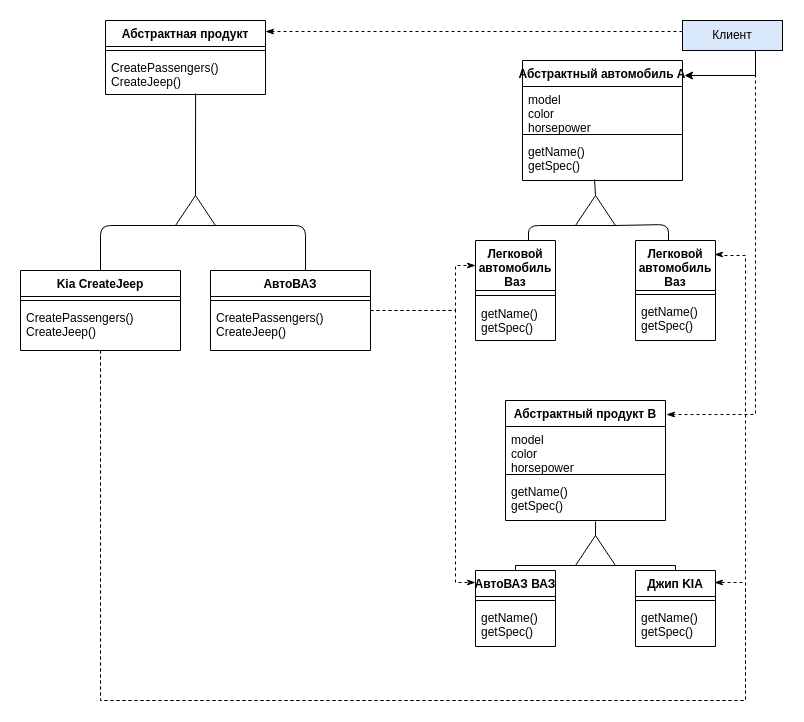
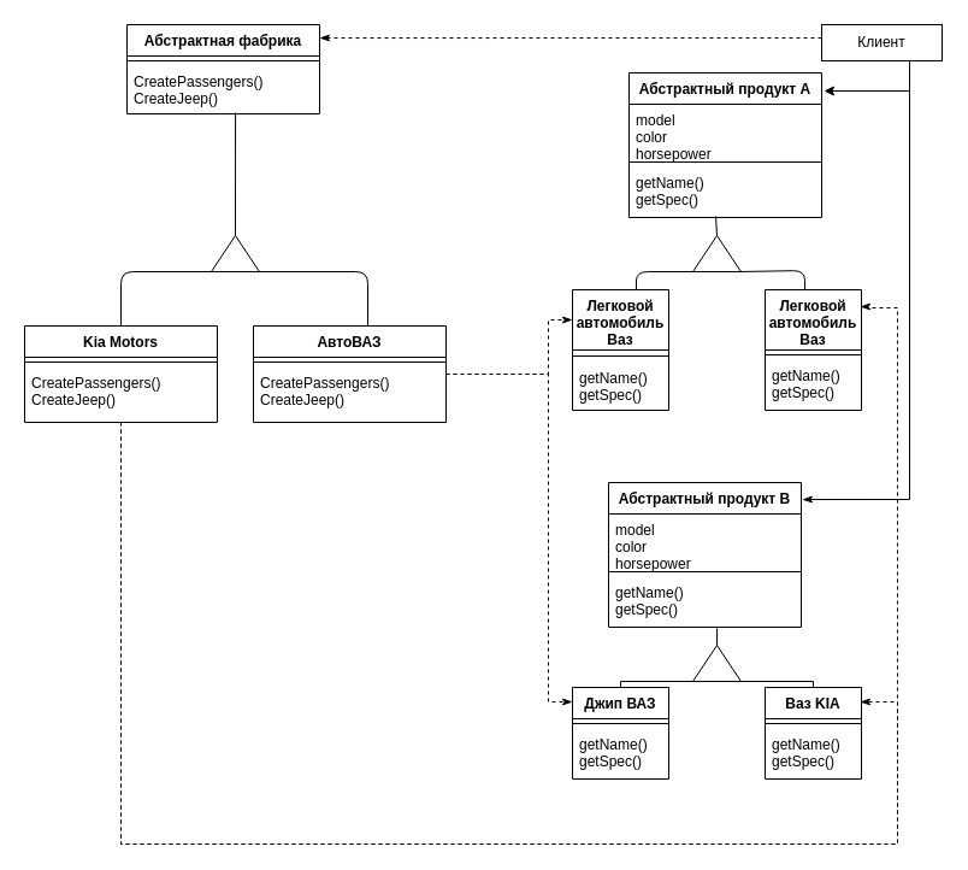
  <mxCell id="0" />
  <mxCell id="1" parent="0" />
  <mxCell id="2" style="edgeStyle=orthogonalEdgeStyle;rounded=0;orthogonalLoop=1;jettySize=auto;html=1;exitX=0.75;exitY=1;exitDx=0;exitDy=0;" parent="1" source="5" edge="1"><mxGeometry relative="1" as="geometry"><mxPoint x="684" y="75" as="targetPoint" /><Array as="points"><mxPoint x="755" y="50" /><mxPoint x="755" y="75" /></Array></mxGeometry></mxCell>
- <mxCell id="3" style="edgeStyle=orthogonalEdgeStyle;rounded=0;orthogonalLoop=1;jettySize=auto;html=1;entryX=1.006;entryY=0.117;entryDx=0;entryDy=0;entryPerimeter=0;startArrow=none;startFill=0;endArrow=classicThin;endFill=1;dashed=1;" parent="1" source="5" target="47" edge="1"><mxGeometry relative="1" as="geometry"><Array as="points"><mxPoint x="755" y="414" /></Array></mxGeometry></mxCell>
+ <mxCell id="3" style="edgeStyle=orthogonalEdgeStyle;rounded=0;orthogonalLoop=1;jettySize=auto;html=1;entryX=1.006;entryY=0.117;entryDx=0;entryDy=0;entryPerimeter=0;startArrow=none;startFill=0;endArrow=classicThin;endFill=1;" parent="1" source="5" target="47" edge="1"><mxGeometry relative="1" as="geometry"><Array as="points"><mxPoint x="755" y="414" /></Array></mxGeometry></mxCell>
  <mxCell id="4" style="edgeStyle=orthogonalEdgeStyle;rounded=0;orthogonalLoop=1;jettySize=auto;html=1;entryX=1;entryY=0.149;entryDx=0;entryDy=0;startArrow=none;startFill=0;endArrow=classicThin;endFill=1;entryPerimeter=0;dashed=1;" parent="1" source="5" target="18" edge="1"><mxGeometry relative="1" as="geometry"><Array as="points"><mxPoint x="555" y="31" /><mxPoint x="555" y="31" /></Array></mxGeometry></mxCell>
- <mxCell id="5" value="Клиент" style="rounded=0;whiteSpace=wrap;html=1;fillColor=#dae8fc;" parent="1" vertex="1"><mxGeometry x="682" y="20" width="100" height="30" as="geometry" /></mxCell>
+ <mxCell id="5" value="Клиент" style="rounded=0;whiteSpace=wrap;html=1;" parent="1" vertex="1"><mxGeometry x="682" y="20" width="100" height="30" as="geometry" /></mxCell>
  <mxCell id="6" value="" style="triangle;whiteSpace=wrap;html=1;rotation=-90;" parent="1" vertex="1"><mxGeometry x="580" y="190" width="30" height="40" as="geometry" /></mxCell>
  <mxCell id="7" value="" style="endArrow=none;html=1;exitX=1;exitY=0.5;exitDx=0;exitDy=0;entryX=0.45;entryY=0.976;entryDx=0;entryDy=0;entryPerimeter=0;" parent="1" source="6" target="39" edge="1"><mxGeometry width="50" height="50" relative="1" as="geometry"><mxPoint x="328" y="410" as="sourcePoint" /><mxPoint x="585" y="181" as="targetPoint" /></mxGeometry></mxCell>
  <mxCell id="8" value="" style="endArrow=none;html=1;entryX=0;entryY=0;entryDx=0;entryDy=0;entryPerimeter=0;exitX=0.5;exitY=0;exitDx=0;exitDy=0;" parent="1" target="6" edge="1"><mxGeometry width="50" height="50" relative="1" as="geometry"><mxPoint x="528" y="240" as="sourcePoint" /><mxPoint x="378" y="360" as="targetPoint" /><Array as="points"><mxPoint x="528" y="225" /></Array></mxGeometry></mxCell>
  <mxCell id="9" value="" style="endArrow=none;html=1;entryX=0.5;entryY=0;entryDx=0;entryDy=0;exitX=0;exitY=0.975;exitDx=0;exitDy=0;exitPerimeter=0;" parent="1" source="6" edge="1"><mxGeometry width="50" height="50" relative="1" as="geometry"><mxPoint x="628" y="224" as="sourcePoint" /><mxPoint x="668" y="240" as="targetPoint" /><Array as="points"><mxPoint x="668" y="224" /></Array></mxGeometry></mxCell>
  <mxCell id="10" style="edgeStyle=orthogonalEdgeStyle;rounded=0;orthogonalLoop=1;jettySize=auto;html=1;entryX=0.5;entryY=0;entryDx=0;entryDy=0;startArrow=none;startFill=0;endArrow=none;endFill=0;exitX=0;exitY=0.05;exitDx=0;exitDy=0;exitPerimeter=0;" parent="1" source="12" target="30" edge="1"><mxGeometry relative="1" as="geometry"><Array as="points"><mxPoint x="515" y="565" /></Array></mxGeometry></mxCell>
  <mxCell id="11" style="edgeStyle=orthogonalEdgeStyle;rounded=0;orthogonalLoop=1;jettySize=auto;html=1;entryX=0.5;entryY=0;entryDx=0;entryDy=0;startArrow=none;startFill=0;endArrow=none;endFill=0;exitX=0;exitY=0.75;exitDx=0;exitDy=0;" parent="1" source="12" target="43" edge="1"><mxGeometry relative="1" as="geometry"><Array as="points"><mxPoint x="675" y="565" /></Array></mxGeometry></mxCell>
  <mxCell id="12" value="" style="triangle;whiteSpace=wrap;html=1;rotation=-90;" parent="1" vertex="1"><mxGeometry x="580" y="530" width="30" height="40" as="geometry" /></mxCell>
  <mxCell id="13" value="" style="endArrow=none;html=1;entryX=0.563;entryY=1.024;entryDx=0;entryDy=0;exitX=1;exitY=0.5;exitDx=0;exitDy=0;entryPerimeter=0;" parent="1" source="12" target="50" edge="1"><mxGeometry width="50" height="50" relative="1" as="geometry"><mxPoint x="325" y="570" as="sourcePoint" /><mxPoint x="595" y="340" as="targetPoint" /></mxGeometry></mxCell>
  <mxCell id="14" value="" style="triangle;whiteSpace=wrap;html=1;rotation=-90;" parent="1" vertex="1"><mxGeometry x="180" y="190" width="30" height="40" as="geometry" /></mxCell>
  <mxCell id="15" value="" style="endArrow=none;html=1;exitX=1;exitY=0.5;exitDx=0;exitDy=0;entryX=0.563;entryY=0.975;entryDx=0;entryDy=0;entryPerimeter=0;" parent="1" source="14" target="20" edge="1"><mxGeometry width="50" height="50" relative="1" as="geometry"><mxPoint x="625" y="205" as="sourcePoint" /><mxPoint x="205" y="170" as="targetPoint" /></mxGeometry></mxCell>
  <mxCell id="16" value="" style="endArrow=none;html=1;exitX=0.594;exitY=0;exitDx=0;exitDy=0;entryX=0;entryY=0.75;entryDx=0;entryDy=0;exitPerimeter=0;" parent="1" source="23" target="14" edge="1"><mxGeometry width="50" height="50" relative="1" as="geometry"><mxPoint x="345" y="410" as="sourcePoint" /><mxPoint x="245" y="146" as="targetPoint" /><Array as="points"><mxPoint x="305" y="225" /></Array></mxGeometry></mxCell>
  <mxCell id="17" value="" style="endArrow=none;html=1;exitX=0.5;exitY=0;exitDx=0;exitDy=0;entryX=0;entryY=0.25;entryDx=0;entryDy=0;" parent="1" source="26" target="14" edge="1"><mxGeometry width="50" height="50" relative="1" as="geometry"><mxPoint x="345" y="410" as="sourcePoint" /><mxPoint x="145" y="180" as="targetPoint" /><Array as="points"><mxPoint x="100" y="225" /></Array></mxGeometry></mxCell>
- <mxCell id="18" value="Абстрактная продукт" style="swimlane;fontStyle=1;align=center;verticalAlign=top;childLayout=stackLayout;horizontal=1;startSize=26;horizontalStack=0;resizeParent=1;resizeParentMax=0;resizeLast=0;collapsible=1;marginBottom=0;" parent="1" vertex="1"><mxGeometry x="105" y="20" width="160" height="74" as="geometry" /></mxCell>
+ <mxCell id="18" value="Абстрактная фабрика" style="swimlane;fontStyle=1;align=center;verticalAlign=top;childLayout=stackLayout;horizontal=1;startSize=26;horizontalStack=0;resizeParent=1;resizeParentMax=0;resizeLast=0;collapsible=1;marginBottom=0;" parent="1" vertex="1"><mxGeometry x="105" y="20" width="160" height="74" as="geometry" /></mxCell>
  <mxCell id="19" value="" style="line;strokeWidth=1;fillColor=none;align=left;verticalAlign=middle;spacingTop=-1;spacingLeft=3;spacingRight=3;rotatable=0;labelPosition=right;points=[];portConstraint=eastwest;" parent="18" vertex="1"><mxGeometry y="26" width="160" height="8" as="geometry" /></mxCell>
  <mxCell id="20" value="CreatePassengers()&#10;CreateJeep()" style="text;strokeColor=none;fillColor=none;align=left;verticalAlign=top;spacingLeft=4;spacingRight=4;overflow=hidden;rotatable=0;points=[[0,0.5],[1,0.5]];portConstraint=eastwest;" parent="18" vertex="1"><mxGeometry y="34" width="160" height="40" as="geometry" /></mxCell>
  <mxCell id="21" style="edgeStyle=orthogonalEdgeStyle;rounded=0;orthogonalLoop=1;jettySize=auto;html=1;startArrow=none;startFill=0;endArrow=classicThin;endFill=1;dashed=1;entryX=0.988;entryY=0.14;entryDx=0;entryDy=0;entryPerimeter=0;" parent="1" source="28" target="33" edge="1"><mxGeometry relative="1" as="geometry"><mxPoint x="716" y="180" as="targetPoint" /><Array as="points"><mxPoint x="100" y="700" /><mxPoint x="745" y="700" /><mxPoint x="745" y="255" /><mxPoint x="716" y="255" /><mxPoint x="716" y="254" /></Array></mxGeometry></mxCell>
  <mxCell id="22" style="edgeStyle=orthogonalEdgeStyle;rounded=0;orthogonalLoop=1;jettySize=auto;html=1;dashed=1;startArrow=none;startFill=0;endArrow=classicThin;endFill=1;entryX=0;entryY=0.25;entryDx=0;entryDy=0;" parent="1" source="23" target="40" edge="1"><mxGeometry relative="1" as="geometry"><mxPoint x="425" y="200" as="targetPoint" /><Array as="points"><mxPoint x="455" y="310" /><mxPoint x="455" y="265" /></Array></mxGeometry></mxCell>
  <mxCell id="23" value="АвтоВАЗ" style="swimlane;fontStyle=1;align=center;verticalAlign=top;childLayout=stackLayout;horizontal=1;startSize=26;horizontalStack=0;resizeParent=1;resizeParentMax=0;resizeLast=0;collapsible=1;marginBottom=0;" parent="1" vertex="1"><mxGeometry x="210" y="270" width="160" height="80" as="geometry" /></mxCell>
  <mxCell id="24" value="" style="line;strokeWidth=1;fillColor=none;align=left;verticalAlign=middle;spacingTop=-1;spacingLeft=3;spacingRight=3;rotatable=0;labelPosition=right;points=[];portConstraint=eastwest;" parent="23" vertex="1"><mxGeometry y="26" width="160" height="8" as="geometry" /></mxCell>
  <mxCell id="25" value="CreatePassengers()&#10;CreateJeep()" style="text;strokeColor=none;fillColor=none;align=left;verticalAlign=top;spacingLeft=4;spacingRight=4;overflow=hidden;rotatable=0;points=[[0,0.5],[1,0.5]];portConstraint=eastwest;" parent="23" vertex="1"><mxGeometry y="34" width="160" height="46" as="geometry" /></mxCell>
- <mxCell id="26" value="Kia CreateJeep" style="swimlane;fontStyle=1;align=center;verticalAlign=top;childLayout=stackLayout;horizontal=1;startSize=26;horizontalStack=0;resizeParent=1;resizeParentMax=0;resizeLast=0;collapsible=1;marginBottom=0;" parent="1" vertex="1"><mxGeometry x="20" y="270" width="160" height="80" as="geometry" /></mxCell>
+ <mxCell id="26" value="Kia Motors" style="swimlane;fontStyle=1;align=center;verticalAlign=top;childLayout=stackLayout;horizontal=1;startSize=26;horizontalStack=0;resizeParent=1;resizeParentMax=0;resizeLast=0;collapsible=1;marginBottom=0;" parent="1" vertex="1"><mxGeometry x="20" y="270" width="160" height="80" as="geometry" /></mxCell>
  <mxCell id="27" value="" style="line;strokeWidth=1;fillColor=none;align=left;verticalAlign=middle;spacingTop=-1;spacingLeft=3;spacingRight=3;rotatable=0;labelPosition=right;points=[];portConstraint=eastwest;" parent="26" vertex="1"><mxGeometry y="26" width="160" height="8" as="geometry" /></mxCell>
  <mxCell id="28" value="CreatePassengers()&#10;CreateJeep()" style="text;strokeColor=none;fillColor=none;align=left;verticalAlign=top;spacingLeft=4;spacingRight=4;overflow=hidden;rotatable=0;points=[[0,0.5],[1,0.5]];portConstraint=eastwest;" parent="26" vertex="1"><mxGeometry y="34" width="160" height="46" as="geometry" /></mxCell>
  <mxCell id="29" style="edgeStyle=orthogonalEdgeStyle;rounded=0;orthogonalLoop=1;jettySize=auto;html=1;dashed=1;startArrow=none;startFill=0;endArrow=classicThin;endFill=1;" parent="1" source="25" edge="1"><mxGeometry relative="1" as="geometry"><mxPoint x="475" y="582" as="targetPoint" /><Array as="points"><mxPoint x="455" y="310" /><mxPoint x="455" y="582" /></Array></mxGeometry></mxCell>
- <mxCell id="30" value="АвтоВАЗ ВАЗ" style="swimlane;fontStyle=1;align=center;verticalAlign=top;childLayout=stackLayout;horizontal=1;startSize=26;horizontalStack=0;resizeParent=1;resizeParentMax=0;resizeLast=0;collapsible=1;marginBottom=0;" parent="1" vertex="1"><mxGeometry x="475" y="570" width="80" height="76" as="geometry" /></mxCell>
+ <mxCell id="30" value="Джип ВАЗ" style="swimlane;fontStyle=1;align=center;verticalAlign=top;childLayout=stackLayout;horizontal=1;startSize=26;horizontalStack=0;resizeParent=1;resizeParentMax=0;resizeLast=0;collapsible=1;marginBottom=0;" parent="1" vertex="1"><mxGeometry x="475" y="570" width="80" height="76" as="geometry" /></mxCell>
  <mxCell id="31" value="" style="line;strokeWidth=1;fillColor=none;align=left;verticalAlign=middle;spacingTop=-1;spacingLeft=3;spacingRight=3;rotatable=0;labelPosition=right;points=[];portConstraint=eastwest;" parent="30" vertex="1"><mxGeometry y="26" width="80" height="8" as="geometry" /></mxCell>
  <mxCell id="32" value="getName()&#10;getSpec()" style="text;strokeColor=none;fillColor=none;align=left;verticalAlign=top;spacingLeft=4;spacingRight=4;overflow=hidden;rotatable=0;points=[[0,0.5],[1,0.5]];portConstraint=eastwest;" parent="30" vertex="1"><mxGeometry y="34" width="80" height="42" as="geometry" /></mxCell>
  <mxCell id="33" value="Легковой &#10;автомобиль &#10;Ваз&#10;&#10;" style="swimlane;fontStyle=1;align=center;verticalAlign=top;childLayout=stackLayout;horizontal=1;startSize=50;horizontalStack=0;resizeParent=1;resizeParentMax=0;resizeLast=0;collapsible=1;marginBottom=0;" parent="1" vertex="1"><mxGeometry x="635" y="240" width="80" height="100" as="geometry" /></mxCell>
  <mxCell id="34" value="" style="line;strokeWidth=1;fillColor=none;align=left;verticalAlign=middle;spacingTop=-1;spacingLeft=3;spacingRight=3;rotatable=0;labelPosition=right;points=[];portConstraint=eastwest;" parent="33" vertex="1"><mxGeometry y="50" width="80" height="8" as="geometry" /></mxCell>
  <mxCell id="35" value="getName()&#10;getSpec()" style="text;strokeColor=none;fillColor=none;align=left;verticalAlign=top;spacingLeft=4;spacingRight=4;overflow=hidden;rotatable=0;points=[[0,0.5],[1,0.5]];portConstraint=eastwest;" parent="33" vertex="1"><mxGeometry y="58" width="80" height="42" as="geometry" /></mxCell>
- <mxCell id="36" value="Абстрактный автомобиль А" style="swimlane;fontStyle=1;align=center;verticalAlign=top;childLayout=stackLayout;horizontal=1;startSize=26;horizontalStack=0;resizeParent=1;resizeParentMax=0;resizeLast=0;collapsible=1;marginBottom=0;" parent="1" vertex="1"><mxGeometry x="522" y="60" width="160" height="120" as="geometry" /></mxCell>
+ <mxCell id="36" value="Абстрактный продукт А" style="swimlane;fontStyle=1;align=center;verticalAlign=top;childLayout=stackLayout;horizontal=1;startSize=26;horizontalStack=0;resizeParent=1;resizeParentMax=0;resizeLast=0;collapsible=1;marginBottom=0;" parent="1" vertex="1"><mxGeometry x="522" y="60" width="160" height="120" as="geometry" /></mxCell>
  <mxCell id="37" value="model&#10;color&#10;horsepower" style="text;strokeColor=none;fillColor=none;align=left;verticalAlign=top;spacingLeft=4;spacingRight=4;overflow=hidden;rotatable=0;points=[[0,0.5],[1,0.5]];portConstraint=eastwest;" parent="36" vertex="1"><mxGeometry y="26" width="160" height="44" as="geometry" /></mxCell>
  <mxCell id="38" value="" style="line;strokeWidth=1;fillColor=none;align=left;verticalAlign=middle;spacingTop=-1;spacingLeft=3;spacingRight=3;rotatable=0;labelPosition=right;points=[];portConstraint=eastwest;" parent="36" vertex="1"><mxGeometry y="70" width="160" height="8" as="geometry" /></mxCell>
  <mxCell id="39" value="getName()&#10;getSpec()" style="text;strokeColor=none;fillColor=none;align=left;verticalAlign=top;spacingLeft=4;spacingRight=4;overflow=hidden;rotatable=0;points=[[0,0.5],[1,0.5]];portConstraint=eastwest;" parent="36" vertex="1"><mxGeometry y="78" width="160" height="42" as="geometry" /></mxCell>
  <mxCell id="40" value="Легковой &#10;автомобиль &#10;Ваз&#10;&#10;" style="swimlane;fontStyle=1;align=center;verticalAlign=top;childLayout=stackLayout;horizontal=1;startSize=50;horizontalStack=0;resizeParent=1;resizeParentMax=0;resizeLast=0;collapsible=1;marginBottom=0;" parent="1" vertex="1"><mxGeometry x="475" y="240" width="80" height="100" as="geometry" /></mxCell>
  <mxCell id="41" value="" style="line;strokeWidth=1;fillColor=none;align=left;verticalAlign=middle;spacingTop=-1;spacingLeft=3;spacingRight=3;rotatable=0;labelPosition=right;points=[];portConstraint=eastwest;" parent="40" vertex="1"><mxGeometry y="50" width="80" height="10" as="geometry" /></mxCell>
  <mxCell id="42" value="getName()&#10;getSpec()" style="text;strokeColor=none;fillColor=none;align=left;verticalAlign=top;spacingLeft=4;spacingRight=4;overflow=hidden;rotatable=0;points=[[0,0.5],[1,0.5]];portConstraint=eastwest;" parent="40" vertex="1"><mxGeometry y="60" width="80" height="40" as="geometry" /></mxCell>
- <mxCell id="43" value="Джип KIA" style="swimlane;fontStyle=1;align=center;verticalAlign=top;childLayout=stackLayout;horizontal=1;startSize=26;horizontalStack=0;resizeParent=1;resizeParentMax=0;resizeLast=0;collapsible=1;marginBottom=0;" parent="1" vertex="1"><mxGeometry x="635" y="570" width="80" height="76" as="geometry" /></mxCell>
+ <mxCell id="43" value="Ваз KIA" style="swimlane;fontStyle=1;align=center;verticalAlign=top;childLayout=stackLayout;horizontal=1;startSize=26;horizontalStack=0;resizeParent=1;resizeParentMax=0;resizeLast=0;collapsible=1;marginBottom=0;" parent="1" vertex="1"><mxGeometry x="635" y="570" width="80" height="76" as="geometry" /></mxCell>
  <mxCell id="44" value="" style="line;strokeWidth=1;fillColor=none;align=left;verticalAlign=middle;spacingTop=-1;spacingLeft=3;spacingRight=3;rotatable=0;labelPosition=right;points=[];portConstraint=eastwest;" parent="43" vertex="1"><mxGeometry y="26" width="80" height="8" as="geometry" /></mxCell>
  <mxCell id="45" value="getName()&#10;getSpec()" style="text;strokeColor=none;fillColor=none;align=left;verticalAlign=top;spacingLeft=4;spacingRight=4;overflow=hidden;rotatable=0;points=[[0,0.5],[1,0.5]];portConstraint=eastwest;" parent="43" vertex="1"><mxGeometry y="34" width="80" height="42" as="geometry" /></mxCell>
  <mxCell id="46" style="edgeStyle=orthogonalEdgeStyle;rounded=0;orthogonalLoop=1;jettySize=auto;html=1;startArrow=none;startFill=0;endArrow=classicThin;endFill=1;dashed=1;" parent="1" source="28" edge="1"><mxGeometry relative="1" as="geometry"><mxPoint x="714" y="582" as="targetPoint" /><Array as="points"><mxPoint x="100" y="700" /><mxPoint x="745" y="700" /><mxPoint x="745" y="582" /><mxPoint x="714" y="582" /></Array></mxGeometry></mxCell>
  <mxCell id="47" value="Абстрактный продукт B" style="swimlane;fontStyle=1;align=center;verticalAlign=top;childLayout=stackLayout;horizontal=1;startSize=26;horizontalStack=0;resizeParent=1;resizeParentMax=0;resizeLast=0;collapsible=1;marginBottom=0;" parent="1" vertex="1"><mxGeometry x="505" y="400" width="160" height="120" as="geometry" /></mxCell>
  <mxCell id="48" value="model&#10;color&#10;horsepower" style="text;strokeColor=none;fillColor=none;align=left;verticalAlign=top;spacingLeft=4;spacingRight=4;overflow=hidden;rotatable=0;points=[[0,0.5],[1,0.5]];portConstraint=eastwest;" parent="47" vertex="1"><mxGeometry y="26" width="160" height="44" as="geometry" /></mxCell>
  <mxCell id="49" value="" style="line;strokeWidth=1;fillColor=none;align=left;verticalAlign=middle;spacingTop=-1;spacingLeft=3;spacingRight=3;rotatable=0;labelPosition=right;points=[];portConstraint=eastwest;" parent="47" vertex="1"><mxGeometry y="70" width="160" height="8" as="geometry" /></mxCell>
  <mxCell id="50" value="getName()&#10;getSpec()" style="text;strokeColor=none;fillColor=none;align=left;verticalAlign=top;spacingLeft=4;spacingRight=4;overflow=hidden;rotatable=0;points=[[0,0.5],[1,0.5]];portConstraint=eastwest;" parent="47" vertex="1"><mxGeometry y="78" width="160" height="42" as="geometry" /></mxCell>
